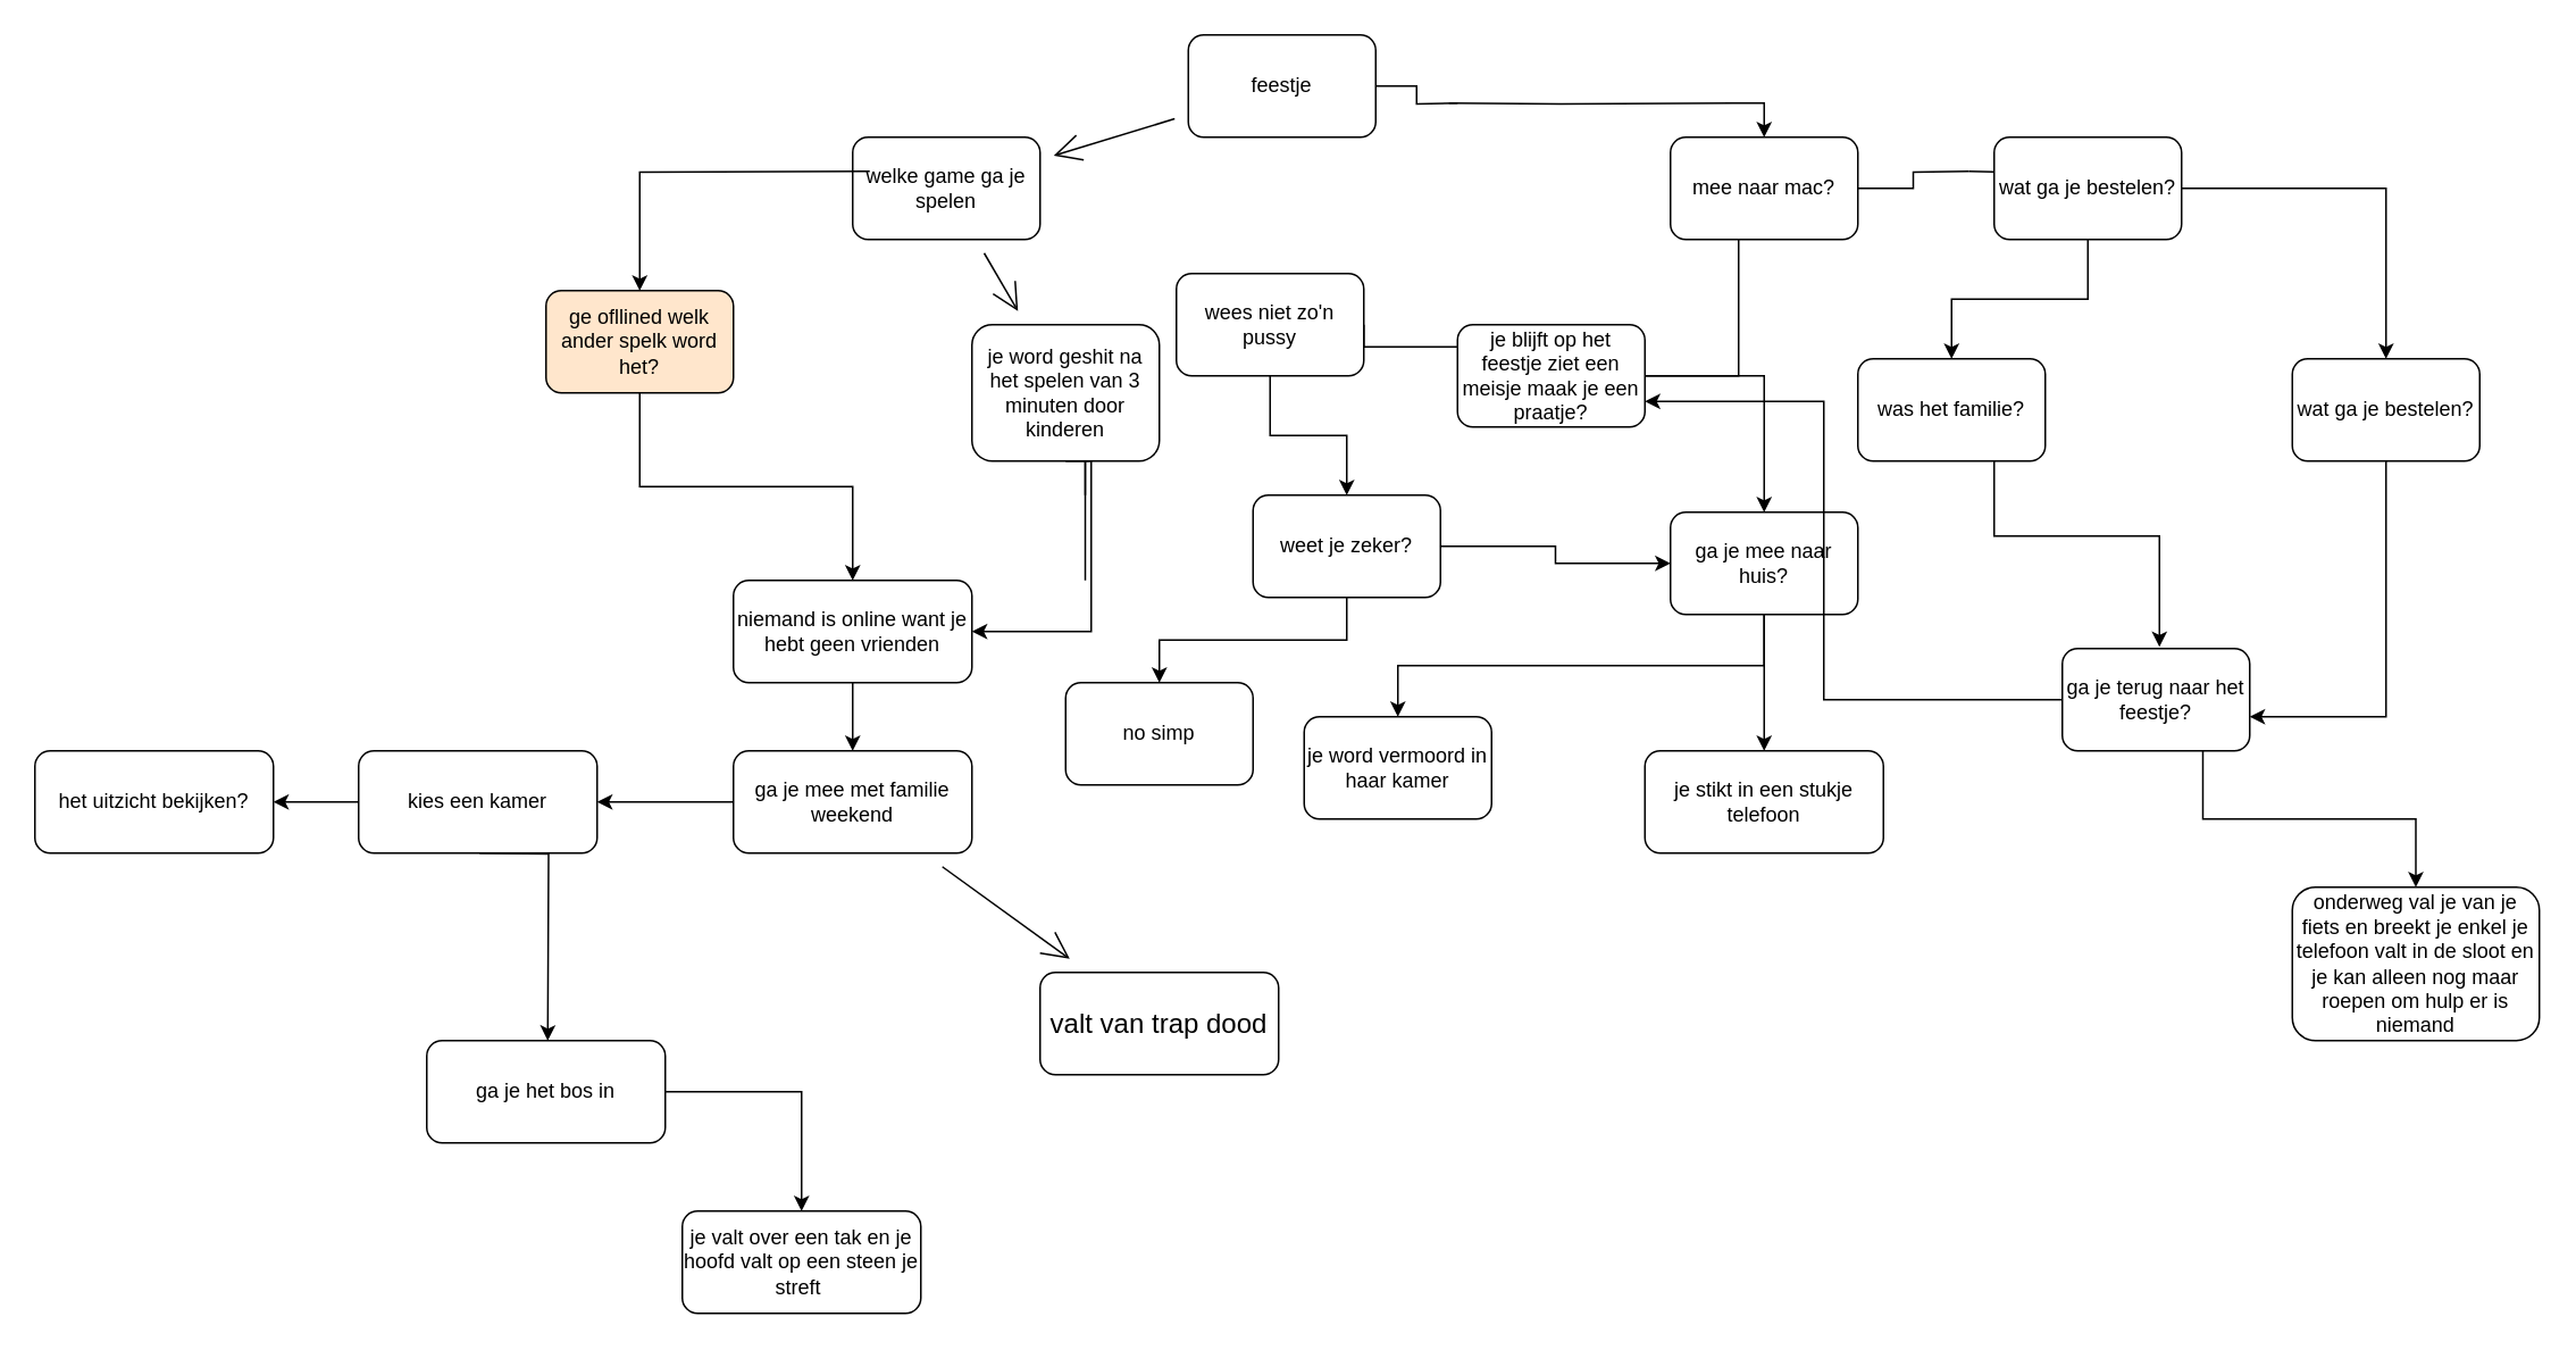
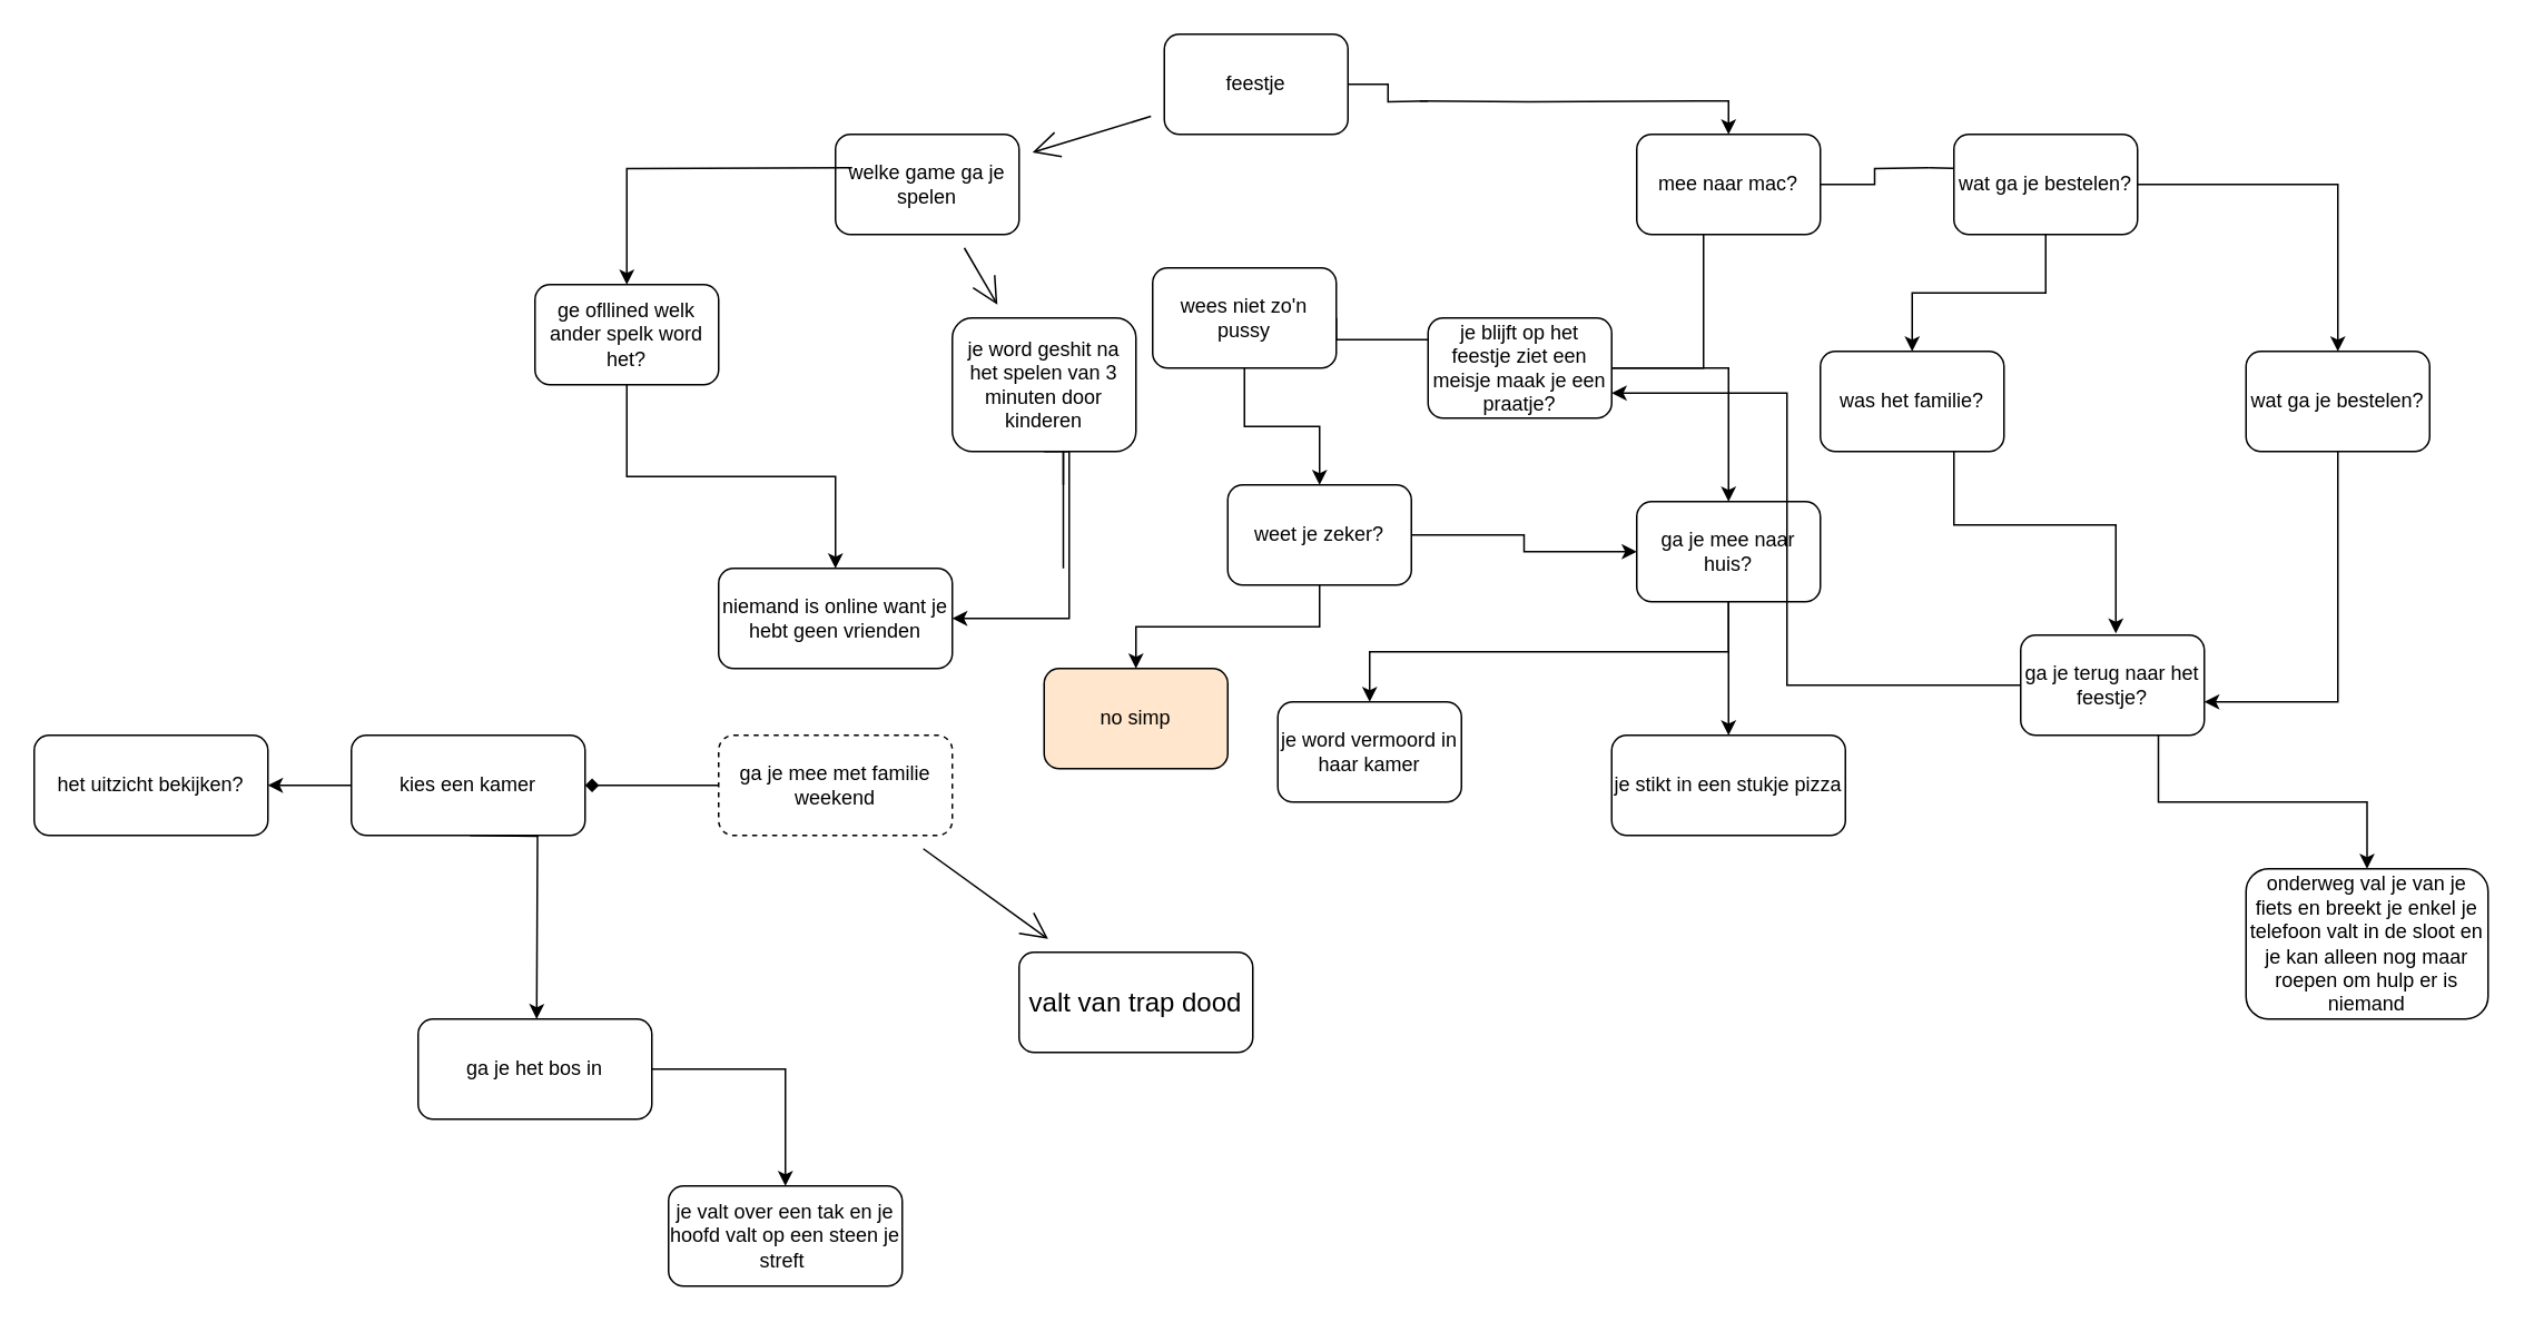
  <mxCell id="0" />
  <mxCell id="1" parent="0" />
  <mxCell id="2" style="edgeStyle=orthogonalEdgeStyle;rounded=0;orthogonalLoop=1;jettySize=auto;html=1;startArrow=none;" parent="1" target="6" edge="1"><mxGeometry relative="1" as="geometry"><mxPoint x="850" y="60" as="sourcePoint" /></mxGeometry></mxCell>
  <mxCell id="3" style="edgeStyle=none;curved=1;rounded=0;orthogonalLoop=1;jettySize=auto;html=1;fontSize=12;endArrow=open;startSize=14;endSize=14;sourcePerimeterSpacing=8;targetPerimeterSpacing=8;" parent="1" source="4" target="8" edge="1"><mxGeometry relative="1" as="geometry" /></mxCell>
  <mxCell id="4" value="feestje" style="rounded=1;whiteSpace=wrap;html=1;" parent="1" vertex="1"><mxGeometry x="697" y="20" width="110" height="60" as="geometry" /></mxCell>
  <mxCell id="5" style="edgeStyle=orthogonalEdgeStyle;rounded=0;orthogonalLoop=1;jettySize=auto;html=1;startArrow=none;" parent="1" target="18" edge="1"><mxGeometry relative="1" as="geometry"><mxPoint x="1155" y="100" as="sourcePoint" /></mxGeometry></mxCell>
  <mxCell id="6" value="mee naar mac?" style="rounded=1;whiteSpace=wrap;html=1;" parent="1" vertex="1"><mxGeometry x="980" y="80" width="110" height="60" as="geometry" /></mxCell>
  <mxCell id="7" style="edgeStyle=none;curved=1;rounded=0;orthogonalLoop=1;jettySize=auto;html=1;fontSize=12;endArrow=open;startSize=14;endSize=14;sourcePerimeterSpacing=8;targetPerimeterSpacing=8;" parent="1" source="8" target="15" edge="1"><mxGeometry relative="1" as="geometry" /></mxCell>
  <mxCell id="8" value="welke game ga je spelen" style="rounded=1;whiteSpace=wrap;html=1;" parent="1" vertex="1"><mxGeometry x="500" y="80" width="110" height="60" as="geometry" /></mxCell>
  <mxCell id="9" style="edgeStyle=orthogonalEdgeStyle;rounded=0;orthogonalLoop=1;jettySize=auto;html=1;entryX=0.5;entryY=0;entryDx=0;entryDy=0;" parent="1" target="11" edge="1"><mxGeometry relative="1" as="geometry"><mxPoint x="510" y="100" as="sourcePoint" /></mxGeometry></mxCell>
  <mxCell id="10" style="edgeStyle=orthogonalEdgeStyle;rounded=0;orthogonalLoop=1;jettySize=auto;html=1;" parent="1" source="11" target="13" edge="1"><mxGeometry relative="1" as="geometry" /></mxCell>
- <mxCell id="11" value="ge ofllined welk ander spelk word het?" style="rounded=1;whiteSpace=wrap;html=1;fillColor=#ffe6cc;" parent="1" vertex="1"><mxGeometry x="320" y="170" width="110" height="60" as="geometry" /></mxCell>
- <mxCell id="12" style="edgeStyle=orthogonalEdgeStyle;rounded=0;orthogonalLoop=1;jettySize=auto;html=1;" parent="1" source="13" target="34" edge="1"><mxGeometry relative="1" as="geometry"><mxPoint x="570" y="450" as="targetPoint" /></mxGeometry></mxCell>
+ <mxCell id="11" value="ge ofllined welk ander spelk word het?" style="rounded=1;whiteSpace=wrap;html=1;" parent="1" vertex="1"><mxGeometry x="320" y="170" width="110" height="60" as="geometry" /></mxCell>
  <mxCell id="13" value="niemand is online want je hebt geen vrienden" style="rounded=1;whiteSpace=wrap;html=1;" parent="1" vertex="1"><mxGeometry x="430" y="340" width="140" height="60" as="geometry" /></mxCell>
  <mxCell id="14" style="edgeStyle=orthogonalEdgeStyle;rounded=0;orthogonalLoop=1;jettySize=auto;html=1;exitX=0.5;exitY=1;exitDx=0;exitDy=0;startArrow=none;" parent="1" target="13" edge="1"><mxGeometry relative="1" as="geometry"><Array as="points"><mxPoint x="640" y="270" /><mxPoint x="640" y="370" /></Array><mxPoint x="636.5" y="340" as="sourcePoint" /></mxGeometry></mxCell>
  <mxCell id="15" value="je word geshit na het spelen van 3 minuten door kinderen" style="rounded=1;whiteSpace=wrap;html=1;" parent="1" vertex="1"><mxGeometry x="570" y="190" width="110" height="80" as="geometry" /></mxCell>
  <mxCell id="16" style="edgeStyle=orthogonalEdgeStyle;rounded=0;orthogonalLoop=1;jettySize=auto;html=1;entryX=0.5;entryY=0;entryDx=0;entryDy=0;" parent="1" source="18" target="31" edge="1"><mxGeometry relative="1" as="geometry" /></mxCell>
  <mxCell id="17" style="edgeStyle=orthogonalEdgeStyle;rounded=0;orthogonalLoop=1;jettySize=auto;html=1;" edge="1" parent="1" source="18" target="55"><mxGeometry relative="1" as="geometry" /></mxCell>
  <mxCell id="18" value="wat ga je bestelen?" style="rounded=1;whiteSpace=wrap;html=1;" parent="1" vertex="1"><mxGeometry x="1170" y="80" width="110" height="60" as="geometry" /></mxCell>
  <mxCell id="19" style="edgeStyle=orthogonalEdgeStyle;rounded=0;orthogonalLoop=1;jettySize=auto;html=1;" parent="1" source="20" target="25" edge="1"><mxGeometry relative="1" as="geometry" /></mxCell>
  <mxCell id="20" value="je blijft op het feestje ziet een meisje maak je een praatje?" style="rounded=1;whiteSpace=wrap;html=1;" parent="1" vertex="1"><mxGeometry x="855" y="190" width="110" height="60" as="geometry" /></mxCell>
  <mxCell id="21" style="edgeStyle=orthogonalEdgeStyle;rounded=0;orthogonalLoop=1;jettySize=auto;html=1;" edge="1" parent="1" source="22" target="52"><mxGeometry relative="1" as="geometry" /></mxCell>
  <mxCell id="22" value="wees niet zo'n pussy" style="rounded=1;whiteSpace=wrap;html=1;" parent="1" vertex="1"><mxGeometry x="690" y="160" width="110" height="60" as="geometry" /></mxCell>
  <mxCell id="23" style="edgeStyle=orthogonalEdgeStyle;rounded=0;orthogonalLoop=1;jettySize=auto;html=1;startArrow=none;exitX=0.5;exitY=1;exitDx=0;exitDy=0;" parent="1" target="26" edge="1" source="25"><mxGeometry relative="1" as="geometry"><Array as="points" /><mxPoint x="870" y="430" as="sourcePoint" /></mxGeometry></mxCell>
  <mxCell id="24" style="edgeStyle=orthogonalEdgeStyle;rounded=0;orthogonalLoop=1;jettySize=auto;html=1;startArrow=none;exitX=1;exitY=0.5;exitDx=0;exitDy=0;" parent="1" source="25" edge="1"><mxGeometry relative="1" as="geometry"><mxPoint x="1035" y="440" as="targetPoint" /><mxPoint x="1032.5" y="420" as="sourcePoint" /><Array as="points"><mxPoint x="1032" y="330" /><mxPoint x="1032" y="340" /><mxPoint x="1035" y="340" /></Array></mxGeometry></mxCell>
  <mxCell id="25" value="ga je mee naar huis?" style="rounded=1;whiteSpace=wrap;html=1;" parent="1" vertex="1"><mxGeometry x="980" y="300" width="110" height="60" as="geometry" /></mxCell>
  <mxCell id="26" value="je word vermoord in haar kamer" style="rounded=1;whiteSpace=wrap;html=1;" parent="1" vertex="1"><mxGeometry x="765" y="420" width="110" height="60" as="geometry" /></mxCell>
  <mxCell id="27" style="edgeStyle=orthogonalEdgeStyle;rounded=0;orthogonalLoop=1;jettySize=auto;html=1;exitX=0.75;exitY=1;exitDx=0;exitDy=0;" parent="1" source="29" target="41" edge="1"><mxGeometry relative="1" as="geometry" /></mxCell>
  <mxCell id="28" style="edgeStyle=orthogonalEdgeStyle;rounded=0;orthogonalLoop=1;jettySize=auto;html=1;entryX=1;entryY=0.75;entryDx=0;entryDy=0;exitX=0;exitY=0.5;exitDx=0;exitDy=0;" parent="1" source="29" target="20" edge="1"><mxGeometry relative="1" as="geometry"><mxPoint x="1355" y="535" as="targetPoint" /><Array as="points"><mxPoint x="1070" y="410" /><mxPoint x="1070" y="235" /></Array></mxGeometry></mxCell>
  <mxCell id="29" value="ga je terug naar het feestje?" style="rounded=1;whiteSpace=wrap;html=1;" parent="1" vertex="1"><mxGeometry x="1210" y="380" width="110" height="60" as="geometry" /></mxCell>
  <mxCell id="30" style="edgeStyle=orthogonalEdgeStyle;rounded=0;orthogonalLoop=1;jettySize=auto;html=1;entryX=0.5;entryY=0;entryDx=0;entryDy=0;exitX=0.5;exitY=1;exitDx=0;exitDy=0;" parent="1" edge="1" source="31"><mxGeometry relative="1" as="geometry"><mxPoint x="1140" y="280" as="sourcePoint" /><mxPoint x="1267" y="379" as="targetPoint" /><Array as="points"><mxPoint x="1145" y="249" /><mxPoint x="1170" y="249" /><mxPoint x="1170" y="314" /><mxPoint x="1267" y="314" /></Array></mxGeometry></mxCell>
  <mxCell id="31" value="was het familie?" style="rounded=1;whiteSpace=wrap;html=1;" parent="1" vertex="1"><mxGeometry x="1090" y="210" width="110" height="60" as="geometry" /></mxCell>
- <mxCell id="32" style="edgeStyle=orthogonalEdgeStyle;rounded=0;orthogonalLoop=1;jettySize=auto;html=1;" parent="1" source="34" target="37" edge="1"><mxGeometry relative="1" as="geometry" /></mxCell>
+ <mxCell id="32" style="edgeStyle=orthogonalEdgeStyle;rounded=0;orthogonalLoop=1;jettySize=auto;html=1;endArrow=diamond;" parent="1" source="34" target="37" edge="1"><mxGeometry relative="1" as="geometry" /></mxCell>
  <mxCell id="33" style="edgeStyle=none;curved=1;rounded=0;orthogonalLoop=1;jettySize=auto;html=1;fontSize=12;endArrow=open;startSize=14;endSize=14;sourcePerimeterSpacing=8;targetPerimeterSpacing=8;" parent="1" source="34" target="49" edge="1"><mxGeometry relative="1" as="geometry" /></mxCell>
- <mxCell id="34" value="ga je mee met familie weekend" style="rounded=1;whiteSpace=wrap;html=1;" parent="1" vertex="1"><mxGeometry x="430" y="440" width="140" height="60" as="geometry" /></mxCell>
+ <mxCell id="34" value="ga je mee met familie weekend" style="rounded=1;whiteSpace=wrap;html=1;dashed=1;" parent="1" vertex="1"><mxGeometry x="430" y="440" width="140" height="60" as="geometry" /></mxCell>
  <mxCell id="35" style="edgeStyle=orthogonalEdgeStyle;rounded=0;orthogonalLoop=1;jettySize=auto;html=1;" parent="1" edge="1"><mxGeometry relative="1" as="geometry"><mxPoint x="281" y="500" as="sourcePoint" /><mxPoint x="321" y="610" as="targetPoint" /></mxGeometry></mxCell>
  <mxCell id="36" style="edgeStyle=orthogonalEdgeStyle;rounded=0;orthogonalLoop=1;jettySize=auto;html=1;" parent="1" source="37" target="42" edge="1"><mxGeometry relative="1" as="geometry" /></mxCell>
  <mxCell id="37" value="kies een kamer" style="rounded=1;whiteSpace=wrap;html=1;" parent="1" vertex="1"><mxGeometry x="210" y="440" width="140" height="60" as="geometry" /></mxCell>
  <mxCell id="38" style="edgeStyle=orthogonalEdgeStyle;rounded=0;orthogonalLoop=1;jettySize=auto;html=1;" parent="1" source="39" target="40" edge="1"><mxGeometry relative="1" as="geometry" /></mxCell>
  <mxCell id="39" value="ga je het bos in" style="rounded=1;whiteSpace=wrap;html=1;" parent="1" vertex="1"><mxGeometry x="250" y="610" width="140" height="60" as="geometry" /></mxCell>
  <mxCell id="40" value="je valt over een tak en je hoofd valt op een steen je streft&amp;nbsp;" style="rounded=1;whiteSpace=wrap;html=1;" parent="1" vertex="1"><mxGeometry x="400" y="710" width="140" height="60" as="geometry" /></mxCell>
  <mxCell id="41" value="onderweg val je van je fiets en breekt je enkel je telefoon valt in de sloot en je kan alleen nog maar roepen om hulp er is niemand" style="rounded=1;whiteSpace=wrap;html=1;" parent="1" vertex="1"><mxGeometry x="1345" y="520" width="145" height="90" as="geometry" /></mxCell>
  <mxCell id="42" value="het uitzicht bekijken?" style="rounded=1;whiteSpace=wrap;html=1;" parent="1" vertex="1"><mxGeometry x="20" y="440" width="140" height="60" as="geometry" /></mxCell>
- <mxCell id="43" value="je stikt in een stukje telefoon" style="rounded=1;whiteSpace=wrap;html=1;" parent="1" vertex="1"><mxGeometry x="965" y="440" width="140" height="60" as="geometry" /></mxCell>
+ <mxCell id="43" value="je stikt in een stukje pizza" style="rounded=1;whiteSpace=wrap;html=1;" parent="1" vertex="1"><mxGeometry x="965" y="440" width="140" height="60" as="geometry" /></mxCell>
  <mxCell id="44" value="" style="edgeStyle=orthogonalEdgeStyle;rounded=0;orthogonalLoop=1;jettySize=auto;html=1;exitX=0.5;exitY=1;exitDx=0;exitDy=0;endArrow=none;" parent="1" source="15" edge="1"><mxGeometry relative="1" as="geometry"><Array as="points" /><mxPoint x="625" y="270" as="sourcePoint" /><mxPoint x="636.5" y="290" as="targetPoint" /></mxGeometry></mxCell>
  <mxCell id="45" value="" style="edgeStyle=orthogonalEdgeStyle;rounded=0;orthogonalLoop=1;jettySize=auto;html=1;endArrow=none;" parent="1" source="4" edge="1"><mxGeometry relative="1" as="geometry"><mxPoint x="807" y="60" as="sourcePoint" /><mxPoint x="855" y="60" as="targetPoint" /></mxGeometry></mxCell>
  <mxCell id="46" value="" style="edgeStyle=orthogonalEdgeStyle;rounded=0;orthogonalLoop=1;jettySize=auto;html=1;endArrow=none;" parent="1" source="6" edge="1"><mxGeometry relative="1" as="geometry"><mxPoint x="1090" y="110" as="sourcePoint" /><mxPoint x="1155" y="100" as="targetPoint" /></mxGeometry></mxCell>
  <mxCell id="47" value="" style="edgeStyle=orthogonalEdgeStyle;rounded=0;orthogonalLoop=1;jettySize=auto;html=1;endArrow=none;" parent="1" source="6" target="20" edge="1"><mxGeometry relative="1" as="geometry"><Array as="points"><mxPoint x="1020" y="220" /></Array><mxPoint x="1020" y="140" as="sourcePoint" /><mxPoint x="1010" y="210" as="targetPoint" /></mxGeometry></mxCell>
  <mxCell id="48" value="" style="edgeStyle=orthogonalEdgeStyle;rounded=0;orthogonalLoop=1;jettySize=auto;html=1;endArrow=none;entryX=1;entryY=0.5;entryDx=0;entryDy=0;" parent="1" source="20" edge="1" target="22"><mxGeometry relative="1" as="geometry"><mxPoint x="855" y="220" as="sourcePoint" /><mxPoint x="843" y="202.545" as="targetPoint" /><Array as="points"><mxPoint x="800" y="203" /></Array></mxGeometry></mxCell>
  <mxCell id="49" value="valt van trap dood" style="rounded=1;whiteSpace=wrap;html=1;fontSize=16;" parent="1" vertex="1"><mxGeometry x="610" y="570" width="140" height="60" as="geometry" /></mxCell>
  <mxCell id="50" style="edgeStyle=orthogonalEdgeStyle;rounded=0;orthogonalLoop=1;jettySize=auto;html=1;" edge="1" parent="1" source="52" target="25"><mxGeometry relative="1" as="geometry" /></mxCell>
  <mxCell id="51" style="edgeStyle=orthogonalEdgeStyle;rounded=0;orthogonalLoop=1;jettySize=auto;html=1;" edge="1" parent="1" source="52" target="53"><mxGeometry relative="1" as="geometry" /></mxCell>
  <mxCell id="52" value="weet je zeker?" style="rounded=1;whiteSpace=wrap;html=1;" vertex="1" parent="1"><mxGeometry x="735" y="290" width="110" height="60" as="geometry" /></mxCell>
- <mxCell id="53" value="no simp" style="rounded=1;whiteSpace=wrap;html=1;" vertex="1" parent="1"><mxGeometry x="625" y="400" width="110" height="60" as="geometry" /></mxCell>
+ <mxCell id="53" value="no simp" style="rounded=1;whiteSpace=wrap;html=1;fillColor=#ffe6cc;" vertex="1" parent="1"><mxGeometry x="625" y="400" width="110" height="60" as="geometry" /></mxCell>
  <mxCell id="54" style="edgeStyle=orthogonalEdgeStyle;rounded=0;orthogonalLoop=1;jettySize=auto;html=1;" edge="1" parent="1" source="55"><mxGeometry relative="1" as="geometry"><mxPoint x="1320" y="420" as="targetPoint" /><Array as="points"><mxPoint x="1400" y="420" /></Array></mxGeometry></mxCell>
  <mxCell id="55" value="wat ga je bestelen?" style="rounded=1;whiteSpace=wrap;html=1;" vertex="1" parent="1"><mxGeometry x="1345" y="210" width="110" height="60" as="geometry" /></mxCell>
